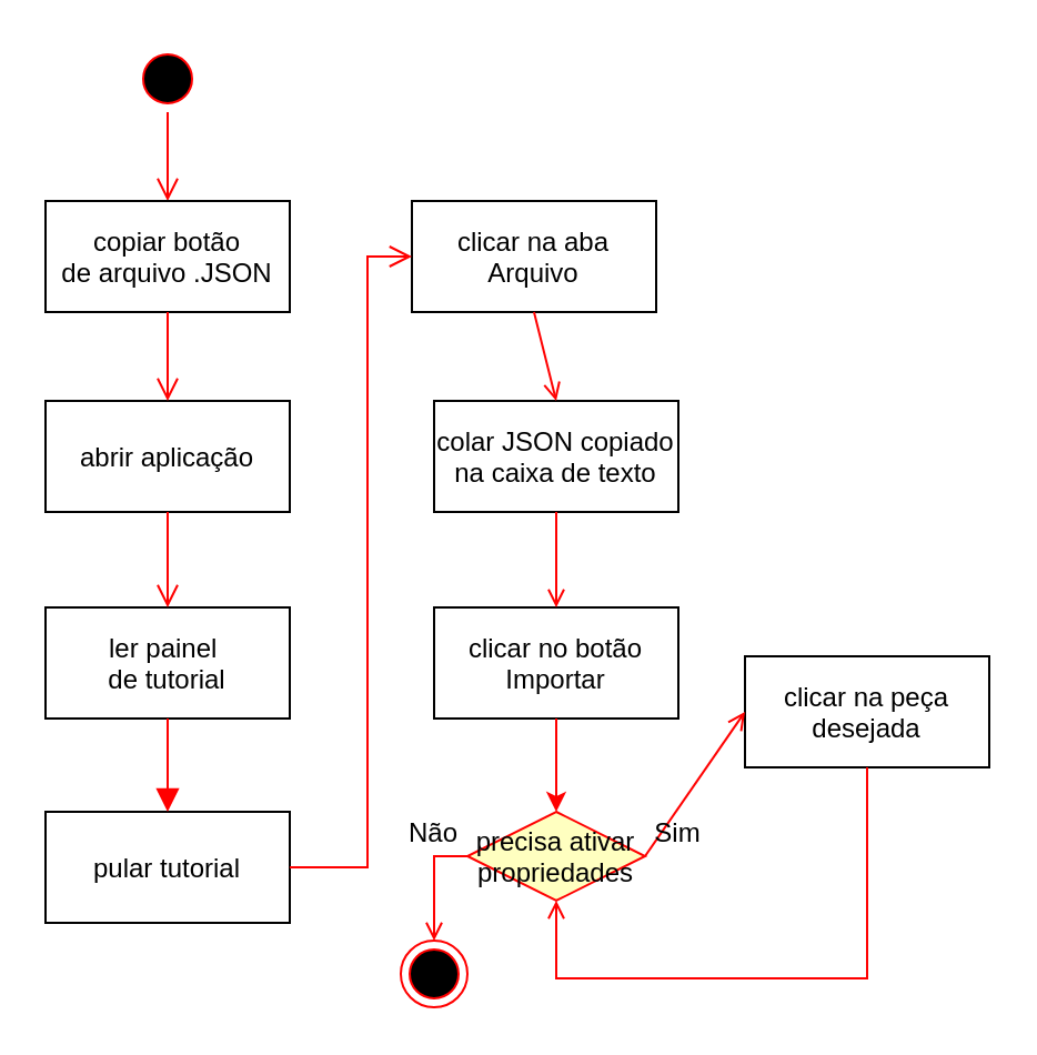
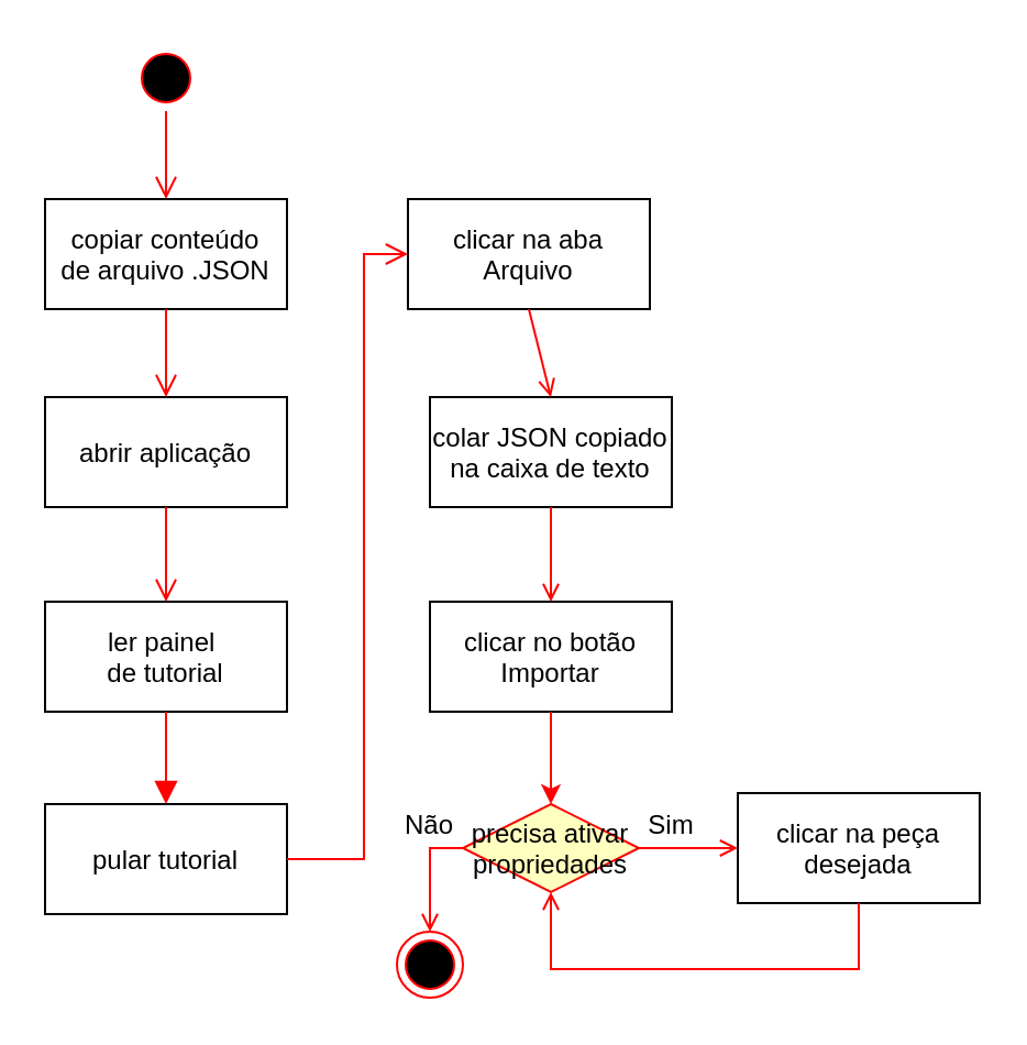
  <mxCell id="0" />
  <mxCell id="1" parent="0" />
  <mxCell id="2" value="" style="ellipse;shape=startState;fillColor=#000000;strokeColor=#ff0000;" parent="1" vertex="1"><mxGeometry x="60" y="20" width="30" height="30" as="geometry" /></mxCell>
  <mxCell id="3" value="colar JSON copiado&#10;na caixa de texto" style="" parent="1" vertex="1"><mxGeometry x="195" y="180" width="110" height="50" as="geometry" /></mxCell>
  <mxCell id="4" value="ler painel &#10;de tutorial" style="" parent="1" vertex="1"><mxGeometry x="20" y="273" width="110" height="50" as="geometry" /></mxCell>
  <mxCell id="5" value="" style="ellipse;shape=endState;fillColor=#000000;strokeColor=#ff0000" parent="1" vertex="1"><mxGeometry x="180" y="423" width="30" height="30" as="geometry" /></mxCell>
  <mxCell id="6" value="pular tutorial" style="" parent="1" vertex="1"><mxGeometry x="20" y="365" width="110" height="50" as="geometry" /></mxCell>
  <mxCell id="7" value="" style="edgeStyle=elbowEdgeStyle;elbow=horizontal;verticalAlign=bottom;endArrow=block;endSize=8;strokeColor=#FF0000;endFill=1;rounded=0;entryX=0.5;entryY=0;entryDx=0;entryDy=0;exitX=0.5;exitY=1;exitDx=0;exitDy=0;" parent="1" source="4" target="6" edge="1"><mxGeometry x="-64.5" y="-88" as="geometry"><mxPoint x="85.5" y="93" as="targetPoint" /><mxPoint x="85.5" y="53" as="sourcePoint" /></mxGeometry></mxCell>
  <mxCell id="8" value="clicar na aba&#10;Arquivo" style="" parent="1" vertex="1"><mxGeometry x="185" y="90" width="110" height="50" as="geometry" /></mxCell>
  <mxCell id="9" value="" style="edgeStyle=elbowEdgeStyle;elbow=horizontal;verticalAlign=bottom;endArrow=open;endSize=8;strokeColor=#FF0000;endFill=1;rounded=0;entryX=0;entryY=0.5;entryDx=0;entryDy=0;exitX=1;exitY=0.5;exitDx=0;exitDy=0;" parent="1" source="6" target="8" edge="1"><mxGeometry x="-64.5" y="-88" as="geometry"><mxPoint x="85.5" y="183" as="targetPoint" /><mxPoint x="85.5" y="143" as="sourcePoint" /><Array as="points"><mxPoint x="165" y="220" /></Array></mxGeometry></mxCell>
  <mxCell id="10" value="" style="endArrow=open;strokeColor=#FF0000;endFill=1;rounded=0;exitX=0.5;exitY=1;exitDx=0;exitDy=0;entryX=0.5;entryY=0;entryDx=0;entryDy=0;" parent="1" source="8" target="3" edge="1"><mxGeometry relative="1" as="geometry"><mxPoint x="85.5" y="413" as="sourcePoint" /><mxPoint x="85.5" y="483" as="targetPoint" /></mxGeometry></mxCell>
  <mxCell id="11" value="clicar no botão&#10;Importar" style="" parent="1" vertex="1"><mxGeometry x="195" y="273" width="110" height="50" as="geometry" /></mxCell>
  <mxCell id="12" value="" style="edgeStyle=elbowEdgeStyle;elbow=horizontal;verticalAlign=bottom;endArrow=open;endSize=8;strokeColor=#FF0000;endFill=1;rounded=0;entryX=0.5;entryY=0;entryDx=0;entryDy=0;exitX=0.5;exitY=1;exitDx=0;exitDy=0;" parent="1" source="2" target="13" edge="1"><mxGeometry x="-64.5" y="-88" as="geometry"><mxPoint x="85" y="183" as="targetPoint" /><mxPoint x="85" y="143" as="sourcePoint" /></mxGeometry></mxCell>
- <mxCell id="13" value="copiar botão&#10;de arquivo .JSON" style="" parent="1" vertex="1"><mxGeometry x="20" y="90" width="110" height="50" as="geometry" /></mxCell>
+ <mxCell id="13" value="copiar conteúdo&#10;de arquivo .JSON" style="" parent="1" vertex="1"><mxGeometry x="20" y="90" width="110" height="50" as="geometry" /></mxCell>
  <mxCell id="14" value="abrir aplicação" style="" parent="1" vertex="1"><mxGeometry x="20" y="180" width="110" height="50" as="geometry" /></mxCell>
  <mxCell id="15" value="" style="edgeStyle=elbowEdgeStyle;elbow=horizontal;verticalAlign=bottom;endArrow=open;endSize=8;strokeColor=#FF0000;endFill=1;rounded=0;entryX=0.5;entryY=0;entryDx=0;entryDy=0;exitX=0.5;exitY=1;exitDx=0;exitDy=0;" parent="1" source="13" target="14" edge="1"><mxGeometry x="-64.5" y="-88" as="geometry"><mxPoint x="85" y="100" as="targetPoint" /><mxPoint x="85" y="60" as="sourcePoint" /></mxGeometry></mxCell>
  <mxCell id="16" value="" style="edgeStyle=elbowEdgeStyle;elbow=horizontal;verticalAlign=bottom;endArrow=open;endSize=8;strokeColor=#FF0000;endFill=1;rounded=0;entryX=0.5;entryY=0;entryDx=0;entryDy=0;exitX=0.5;exitY=1;exitDx=0;exitDy=0;" parent="1" source="14" target="4" edge="1"><mxGeometry x="-64.5" y="-88" as="geometry"><mxPoint x="85" y="177" as="targetPoint" /><mxPoint x="85" y="150" as="sourcePoint" /></mxGeometry></mxCell>
  <mxCell id="17" value="" style="endArrow=open;strokeColor=#FF0000;endFill=1;rounded=0;exitX=0.5;exitY=1;exitDx=0;exitDy=0;entryX=0.5;entryY=0;entryDx=0;entryDy=0;" parent="1" source="3" target="11" edge="1"><mxGeometry relative="1" as="geometry"><mxPoint x="260" y="150" as="sourcePoint" /><mxPoint x="260" y="190" as="targetPoint" /></mxGeometry></mxCell>
  <mxCell id="18" value="precisa ativar&#10;propriedades" style="rhombus;fillColor=#ffffc0;strokeColor=#ff0000;" vertex="1" parent="1"><mxGeometry x="210" y="365" width="80" height="40" as="geometry" /></mxCell>
- <mxCell id="19" value="clicar na peça&#10;desejada" style="" vertex="1" parent="1"><mxGeometry x="335" y="295" width="110" height="50" as="geometry" /></mxCell>
+ <mxCell id="19" value="clicar na peça&#10;desejada" style="" vertex="1" parent="1"><mxGeometry x="335" y="360" width="110" height="50" as="geometry" /></mxCell>
  <mxCell id="20" value="" style="endArrow=classic;strokeColor=#FF0000;endFill=1;rounded=0;exitX=0.5;exitY=1;exitDx=0;exitDy=0;entryX=0.5;entryY=0;entryDx=0;entryDy=0;" edge="1" parent="1" source="11" target="18"><mxGeometry relative="1" as="geometry"><mxPoint x="260" y="150" as="sourcePoint" /><mxPoint x="260" y="190" as="targetPoint" /></mxGeometry></mxCell>
  <mxCell id="21" value="" style="endArrow=open;strokeColor=#FF0000;endFill=1;rounded=0;exitX=1;exitY=0.5;exitDx=0;exitDy=0;entryX=0;entryY=0.5;entryDx=0;entryDy=0;" edge="1" parent="1" source="18" target="19"><mxGeometry relative="1" as="geometry"><mxPoint x="270" y="160" as="sourcePoint" /><mxPoint x="270" y="200" as="targetPoint" /></mxGeometry></mxCell>
  <mxCell id="22" value="" style="endArrow=open;strokeColor=#FF0000;endFill=1;rounded=0;exitX=0.5;exitY=1;exitDx=0;exitDy=0;entryX=0.5;entryY=1;entryDx=0;entryDy=0;" edge="1" parent="1" source="19" target="18"><mxGeometry relative="1" as="geometry"><mxPoint x="260" y="333" as="sourcePoint" /><mxPoint x="260" y="380" as="targetPoint" /><Array as="points"><mxPoint x="390" y="440" /><mxPoint x="315" y="440" /><mxPoint x="250" y="440" /></Array></mxGeometry></mxCell>
  <mxCell id="23" value="" style="endArrow=open;strokeColor=#FF0000;endFill=1;rounded=0;exitX=0;exitY=0.5;exitDx=0;exitDy=0;entryX=0.5;entryY=0;entryDx=0;entryDy=0;" edge="1" parent="1" source="18" target="5"><mxGeometry relative="1" as="geometry"><mxPoint x="260" y="240" as="sourcePoint" /><mxPoint x="260" y="283" as="targetPoint" /><Array as="points"><mxPoint x="195" y="385" /></Array></mxGeometry></mxCell>
  <mxCell id="24" value="&lt;font face=&quot;Helvetica&quot;&gt;Não&lt;/font&gt;" style="text;html=1;align=center;verticalAlign=middle;whiteSpace=wrap;rounded=0;fontFamily=Architects Daughter;fontSource=https%3A%2F%2Ffonts.googleapis.com%2Fcss%3Ffamily%3DArchitects%2BDaughter;" vertex="1" parent="1"><mxGeometry x="165" y="360" width="60" height="30" as="geometry" /></mxCell>
  <mxCell id="25" value="&lt;font face=&quot;Helvetica&quot;&gt;Sim&lt;/font&gt;&lt;span style=&quot;color: rgba(0, 0, 0, 0); font-family: monospace; font-size: 0px; text-align: start; text-wrap: nowrap;&quot;&gt;%3CmxGraphModel%3E%3Croot%3E%3CmxCell%20id%3D%220%22%2F%3E%3CmxCell%20id%3D%221%22%20parent%3D%220%22%2F%3E%3CmxCell%20id%3D%222%22%20value%3D%22%22%20style%3D%22endArrow%3Dopen%3BstrokeColor%3D%23FF0000%3BendFill%3D1%3Brounded%3D0%3BexitX%3D0.5%3BexitY%3D1%3BexitDx%3D0%3BexitDy%3D0%3BentryX%3D0.5%3BentryY%3D0%3BentryDx%3D0%3BentryDy%3D0%3B%22%20edge%3D%221%22%20parent%3D%221%22%3E%3CmxGeometry%20relative%3D%221%22%20as%3D%22geometry%22%3E%3CmxPoint%20x%3D%22455%22%20y%3D%22220%22%20as%3D%22sourcePoint%22%2F%3E%3CmxPoint%20x%3D%22455%22%20y%3D%22263%22%20as%3D%22targetPoint%22%2F%3E%3C%2FmxGeometry%3E%3C%2FmxCell%3E%3C%2Froot%3E%3C%2FmxGraphModel%3E&lt;/span&gt;" style="text;html=1;align=center;verticalAlign=middle;whiteSpace=wrap;rounded=0;fontFamily=Architects Daughter;fontSource=https%3A%2F%2Ffonts.googleapis.com%2Fcss%3Ffamily%3DArchitects%2BDaughter;" vertex="1" parent="1"><mxGeometry x="275" y="360" width="60" height="30" as="geometry" /></mxCell>
